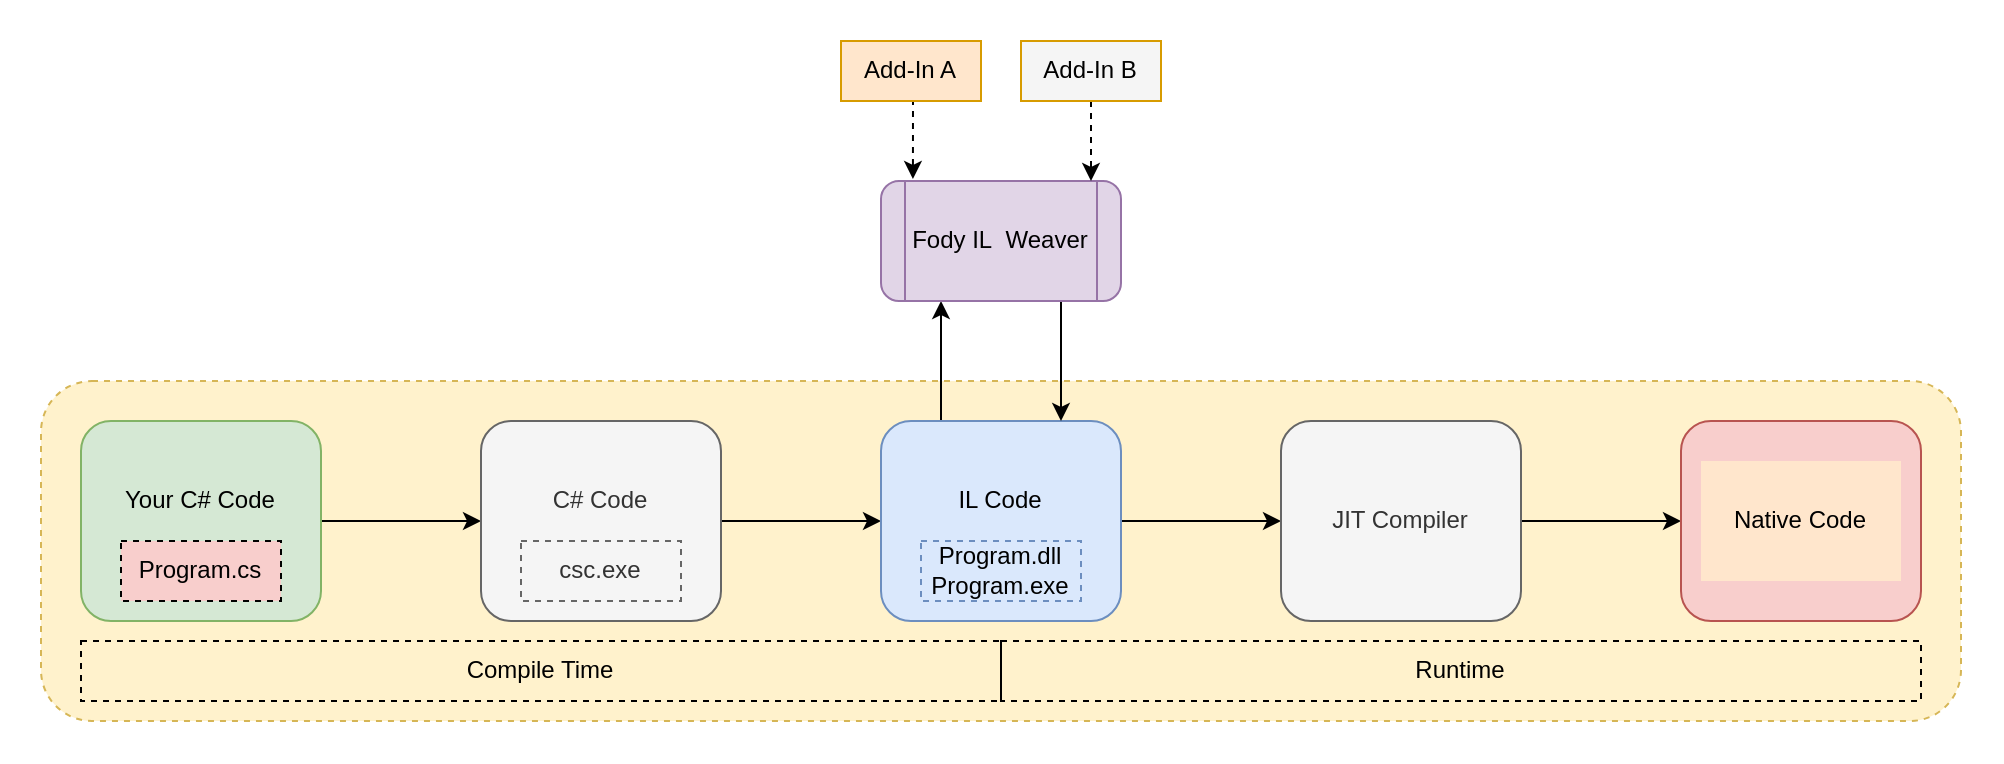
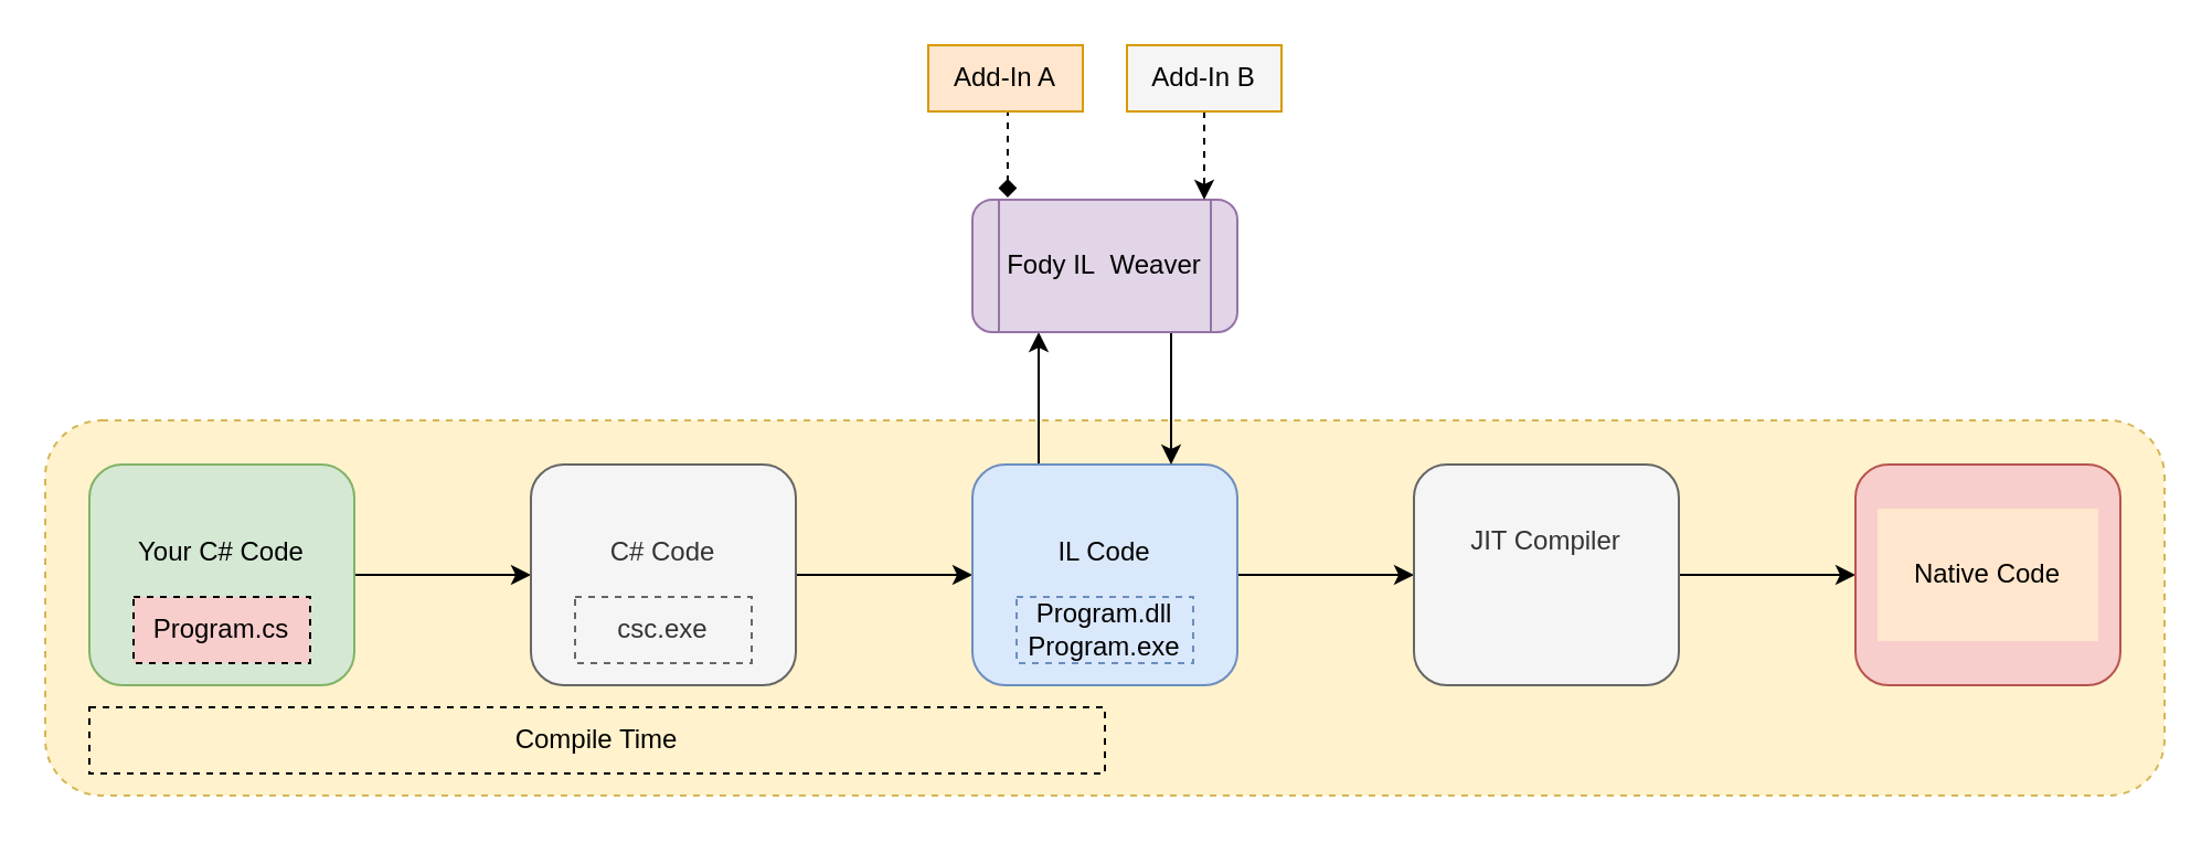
  <mxCell id="0" />
  <mxCell id="1" parent="0" />
  <mxCell id="2" value="" style="rounded=1;whiteSpace=wrap;html=1;dashed=1;strokeColor=#d6b656;fillColor=#fff2cc;" vertex="1" parent="1"><mxGeometry x="20" y="190" width="960" height="170" as="geometry" /></mxCell>
  <mxCell id="3" style="edgeStyle=orthogonalEdgeStyle;rounded=0;orthogonalLoop=1;jettySize=auto;html=1;exitX=1;exitY=0.5;exitDx=0;exitDy=0;entryX=0;entryY=0.5;entryDx=0;entryDy=0;" edge="1" parent="1" source="4" target="8"><mxGeometry relative="1" as="geometry" /></mxCell>
  <mxCell id="4" value="" style="rounded=1;whiteSpace=wrap;html=1;fillColor=#d5e8d4;strokeColor=#82b366;" vertex="1" parent="1"><mxGeometry x="40" y="210" width="120" height="100" as="geometry" /></mxCell>
  <mxCell id="5" value="Program.cs" style="rounded=0;whiteSpace=wrap;html=1;fillColor=#f8cecc;strokeColor=#000000;dashed=1;" vertex="1" parent="1"><mxGeometry x="60" y="270" width="80" height="30" as="geometry" /></mxCell>
  <mxCell id="6" value="Your C# Code" style="rounded=0;whiteSpace=wrap;html=1;dashed=1;strokeColor=none;fillColor=none;" vertex="1" parent="1"><mxGeometry x="50" y="220" width="100" height="60" as="geometry" /></mxCell>
  <mxCell id="7" style="edgeStyle=orthogonalEdgeStyle;rounded=0;orthogonalLoop=1;jettySize=auto;html=1;exitX=1;exitY=0.5;exitDx=0;exitDy=0;entryX=0;entryY=0.5;entryDx=0;entryDy=0;" edge="1" parent="1" source="8" target="13"><mxGeometry relative="1" as="geometry" /></mxCell>
  <mxCell id="8" value="" style="rounded=1;whiteSpace=wrap;html=1;fillColor=#f5f5f5;strokeColor=#666666;fontColor=#333333;" vertex="1" parent="1"><mxGeometry x="240" y="210" width="120" height="100" as="geometry" /></mxCell>
  <mxCell id="9" value="C#&amp;nbsp;Code" style="rounded=0;whiteSpace=wrap;dashed=1;strokeColor=none;fillColor=#f5f5f5;fontStyle=0;html=1;fontColor=#333333;" vertex="1" parent="1"><mxGeometry x="250" y="220" width="100" height="60" as="geometry" /></mxCell>
  <mxCell id="10" value="csc.exe" style="rounded=0;whiteSpace=wrap;html=1;fillColor=#f5f5f5;strokeColor=#666666;dashed=1;fontColor=#333333;" vertex="1" parent="1"><mxGeometry x="260" y="270" width="80" height="30" as="geometry" /></mxCell>
  <mxCell id="11" style="edgeStyle=orthogonalEdgeStyle;rounded=0;orthogonalLoop=1;jettySize=auto;html=1;exitX=1;exitY=0.5;exitDx=0;exitDy=0;" edge="1" parent="1" source="13" target="17"><mxGeometry relative="1" as="geometry" /></mxCell>
  <mxCell id="12" style="edgeStyle=orthogonalEdgeStyle;rounded=0;orthogonalLoop=1;jettySize=auto;html=1;exitX=0.25;exitY=0;exitDx=0;exitDy=0;entryX=0.25;entryY=1;entryDx=0;entryDy=0;" edge="1" parent="1" source="13" target="24"><mxGeometry relative="1" as="geometry" /></mxCell>
  <mxCell id="13" value="" style="rounded=1;whiteSpace=wrap;html=1;fillColor=#dae8fc;strokeColor=#6c8ebf;" vertex="1" parent="1"><mxGeometry x="440" y="210" width="120" height="100" as="geometry" /></mxCell>
  <mxCell id="14" value="IL Code" style="rounded=0;whiteSpace=wrap;html=1;dashed=1;strokeColor=none;fillColor=#dae8fc;" vertex="1" parent="1"><mxGeometry x="455" y="220" width="90" height="60" as="geometry" /></mxCell>
  <mxCell id="15" value="Program.dll&lt;br&gt;Program.exe" style="rounded=0;whiteSpace=wrap;html=1;fillColor=#dae8fc;strokeColor=#6c8ebf;dashed=1;" vertex="1" parent="1"><mxGeometry x="460" y="270" width="80" height="30" as="geometry" /></mxCell>
  <mxCell id="16" style="edgeStyle=orthogonalEdgeStyle;rounded=0;orthogonalLoop=1;jettySize=auto;html=1;exitX=1;exitY=0.5;exitDx=0;exitDy=0;entryX=0;entryY=0.5;entryDx=0;entryDy=0;" edge="1" parent="1" source="17" target="19"><mxGeometry relative="1" as="geometry" /></mxCell>
  <mxCell id="17" value="" style="rounded=1;whiteSpace=wrap;html=1;fillColor=#f5f5f5;strokeColor=#666666;fontColor=#333333;" vertex="1" parent="1"><mxGeometry x="640" y="210" width="120" height="100" as="geometry" /></mxCell>
- <mxCell id="18" value="JIT Compiler" style="rounded=0;whiteSpace=wrap;dashed=1;strokeColor=none;fillColor=#f5f5f5;fontStyle=0;html=1;fontColor=#333333;" vertex="1" parent="1"><mxGeometry x="650" y="230" width="100" height="60" as="geometry" /></mxCell>
+ <mxCell id="18" value="JIT Compiler" style="rounded=0;whiteSpace=wrap;dashed=1;strokeColor=none;fillColor=#f5f5f5;fontStyle=0;html=1;fontColor=#333333;" vertex="1" parent="1"><mxGeometry x="650" y="215" width="100" height="60" as="geometry" /></mxCell>
  <mxCell id="19" value="" style="rounded=1;whiteSpace=wrap;html=1;fillColor=#f8cecc;strokeColor=#b85450;" vertex="1" parent="1"><mxGeometry x="840" y="210" width="120" height="100" as="geometry" /></mxCell>
  <mxCell id="20" value="Native Code" style="rounded=0;whiteSpace=wrap;dashed=1;strokeColor=none;fillColor=#ffe6cc;fontStyle=0;html=1;" vertex="1" parent="1"><mxGeometry x="850" y="230" width="100" height="60" as="geometry" /></mxCell>
  <mxCell id="21" value="Compile Time" style="rounded=0;whiteSpace=wrap;html=1;dashed=1;strokeColor=#000000;fillColor=none;" vertex="1" parent="1"><mxGeometry x="40" y="320" width="460" height="30" as="geometry" /></mxCell>
- <mxCell id="22" value="Runtime" style="rounded=0;whiteSpace=wrap;html=1;dashed=1;strokeColor=#000000;fillColor=none;" vertex="1" parent="1"><mxGeometry x="500" y="320" width="460" height="30" as="geometry" /></mxCell>
  <mxCell id="23" style="edgeStyle=orthogonalEdgeStyle;rounded=0;orthogonalLoop=1;jettySize=auto;html=1;exitX=0.75;exitY=1;exitDx=0;exitDy=0;entryX=0.75;entryY=0;entryDx=0;entryDy=0;" edge="1" parent="1" source="24" target="13"><mxGeometry relative="1" as="geometry" /></mxCell>
  <mxCell id="24" value="Fody IL&amp;nbsp; Weaver" style="shape=process;whiteSpace=wrap;html=1;backgroundOutline=1;rounded=1;strokeColor=#9673a6;fillColor=#e1d5e7;" vertex="1" parent="1"><mxGeometry x="440" y="90" width="120" height="60" as="geometry" /></mxCell>
- <mxCell id="25" style="edgeStyle=orthogonalEdgeStyle;rounded=0;orthogonalLoop=1;jettySize=auto;html=1;exitX=0.5;exitY=1;exitDx=0;exitDy=0;entryX=0.133;entryY=-0.017;entryDx=0;entryDy=0;entryPerimeter=0;dashed=1;" edge="1" parent="1" source="26" target="24"><mxGeometry relative="1" as="geometry" /></mxCell>
+ <mxCell id="25" style="edgeStyle=orthogonalEdgeStyle;rounded=0;orthogonalLoop=1;jettySize=auto;html=1;exitX=0.5;exitY=1;exitDx=0;exitDy=0;entryX=0.133;entryY=-0.017;entryDx=0;entryDy=0;entryPerimeter=0;dashed=1;endArrow=diamond;" edge="1" parent="1" source="26" target="24"><mxGeometry relative="1" as="geometry" /></mxCell>
  <mxCell id="26" value="Add-In A" style="rounded=0;whiteSpace=wrap;html=1;strokeColor=#d79b00;fillColor=#ffe6cc;" vertex="1" parent="1"><mxGeometry x="420" y="20" width="70" height="30" as="geometry" /></mxCell>
  <mxCell id="27" style="edgeStyle=orthogonalEdgeStyle;rounded=0;orthogonalLoop=1;jettySize=auto;html=1;exitX=0.5;exitY=1;exitDx=0;exitDy=0;entryX=0.875;entryY=0;entryDx=0;entryDy=0;entryPerimeter=0;dashed=1;" edge="1" parent="1" source="28" target="24"><mxGeometry relative="1" as="geometry" /></mxCell>
  <mxCell id="28" value="Add-In B" style="rounded=0;whiteSpace=wrap;html=1;strokeColor=#d79b00;fillColor=#f5f5f5;" vertex="1" parent="1"><mxGeometry x="510" y="20" width="70" height="30" as="geometry" /></mxCell>
